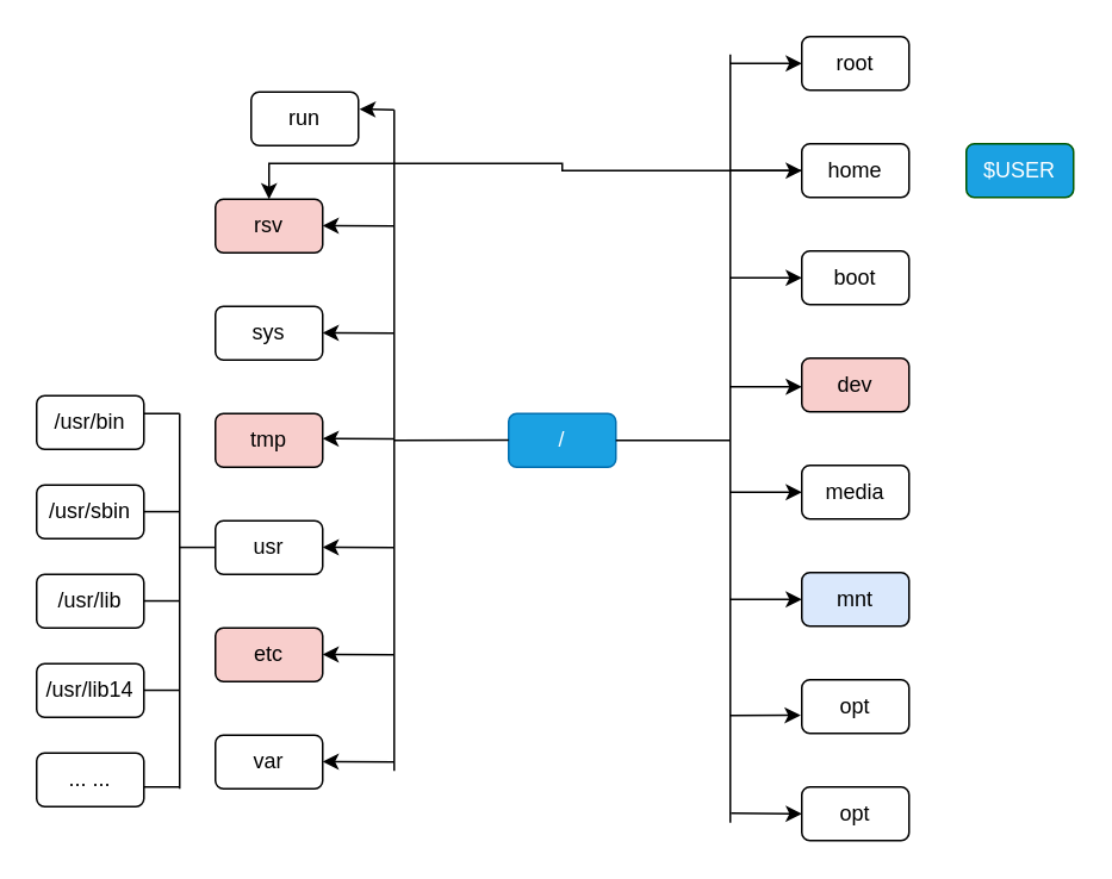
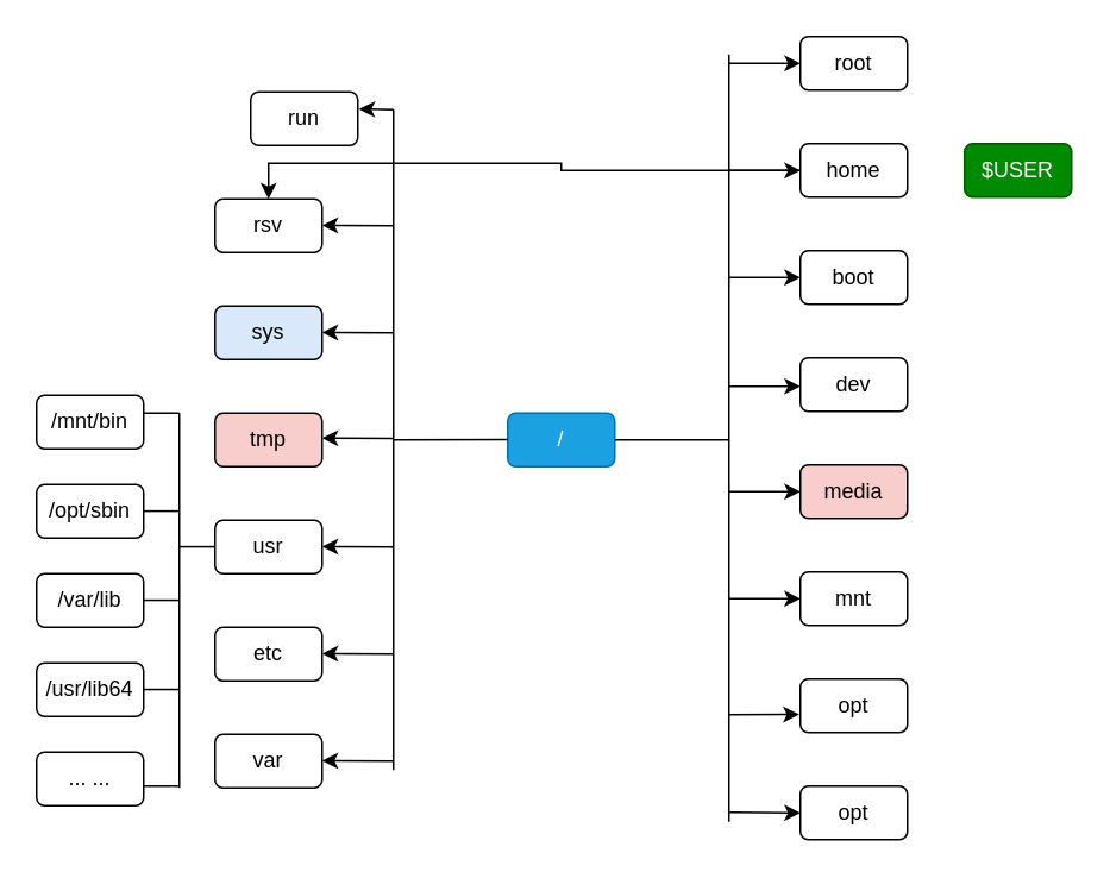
  <mxCell id="0" />
  <mxCell id="1" parent="0" />
  <mxCell id="2" value="/" style="rounded=1;whiteSpace=wrap;html=1;fillColor=#1ba1e2;fontColor=#ffffff;strokeColor=#006EAF;" vertex="1" parent="1"><mxGeometry x="284" y="231" width="60" height="30" as="geometry" /></mxCell>
  <mxCell id="3" value="run" style="rounded=1;whiteSpace=wrap;html=1;" vertex="1" parent="1"><mxGeometry x="140" y="51" width="60" height="30" as="geometry" /></mxCell>
- <mxCell id="4" value="rsv" style="rounded=1;whiteSpace=wrap;html=1;fillColor=#f8cecc;" vertex="1" parent="1"><mxGeometry x="120" y="111" width="60" height="30" as="geometry" /></mxCell>
- <mxCell id="5" value="sys" style="rounded=1;whiteSpace=wrap;html=1;" vertex="1" parent="1"><mxGeometry x="120" y="171" width="60" height="30" as="geometry" /></mxCell>
+ <mxCell id="4" value="rsv" style="rounded=1;whiteSpace=wrap;html=1;" vertex="1" parent="1"><mxGeometry x="120" y="111" width="60" height="30" as="geometry" /></mxCell>
+ <mxCell id="5" value="sys" style="rounded=1;whiteSpace=wrap;html=1;fillColor=#dae8fc;" vertex="1" parent="1"><mxGeometry x="120" y="171" width="60" height="30" as="geometry" /></mxCell>
  <mxCell id="6" value="tmp" style="rounded=1;whiteSpace=wrap;html=1;fillColor=#f8cecc;" vertex="1" parent="1"><mxGeometry x="120" y="231" width="60" height="30" as="geometry" /></mxCell>
  <mxCell id="7" value="usr" style="rounded=1;whiteSpace=wrap;html=1;" vertex="1" parent="1"><mxGeometry x="120" y="291" width="60" height="30" as="geometry" /></mxCell>
- <mxCell id="8" value="etc" style="rounded=1;whiteSpace=wrap;html=1;fillColor=#f8cecc;" vertex="1" parent="1"><mxGeometry x="120" y="351" width="60" height="30" as="geometry" /></mxCell>
+ <mxCell id="8" value="etc" style="rounded=1;whiteSpace=wrap;html=1;" vertex="1" parent="1"><mxGeometry x="120" y="351" width="60" height="30" as="geometry" /></mxCell>
  <mxCell id="9" value="var" style="rounded=1;whiteSpace=wrap;html=1;" vertex="1" parent="1"><mxGeometry x="120" y="411" width="60" height="30" as="geometry" /></mxCell>
  <mxCell id="10" value="" style="endArrow=none;html=1;rounded=0;" edge="1" parent="1"><mxGeometry width="50" height="50" relative="1" as="geometry"><mxPoint x="220" y="246" as="sourcePoint" /><mxPoint x="284" y="245.81" as="targetPoint" /></mxGeometry></mxCell>
  <mxCell id="11" value="" style="endArrow=none;html=1;rounded=0;" edge="1" parent="1"><mxGeometry width="50" height="50" relative="1" as="geometry"><mxPoint x="220" y="431" as="sourcePoint" /><mxPoint x="220" y="61" as="targetPoint" /></mxGeometry></mxCell>
  <mxCell id="12" value="" style="endArrow=classic;html=1;rounded=0;" edge="1" parent="1"><mxGeometry width="50" height="50" relative="1" as="geometry"><mxPoint x="220" y="426" as="sourcePoint" /><mxPoint x="180" y="425.81" as="targetPoint" /></mxGeometry></mxCell>
  <mxCell id="13" value="" style="endArrow=classic;html=1;rounded=0;" edge="1" parent="1"><mxGeometry width="50" height="50" relative="1" as="geometry"><mxPoint x="220" y="365.95" as="sourcePoint" /><mxPoint x="180" y="365.76" as="targetPoint" /></mxGeometry></mxCell>
  <mxCell id="14" value="" style="endArrow=classic;html=1;rounded=0;" edge="1" parent="1"><mxGeometry width="50" height="50" relative="1" as="geometry"><mxPoint x="220" y="305.95" as="sourcePoint" /><mxPoint x="180" y="305.76" as="targetPoint" /></mxGeometry></mxCell>
  <mxCell id="15" value="" style="endArrow=classic;html=1;rounded=0;" edge="1" parent="1"><mxGeometry width="50" height="50" relative="1" as="geometry"><mxPoint x="220" y="245.19" as="sourcePoint" /><mxPoint x="180" y="245" as="targetPoint" /></mxGeometry></mxCell>
  <mxCell id="16" value="" style="endArrow=classic;html=1;rounded=0;" edge="1" parent="1"><mxGeometry width="50" height="50" relative="1" as="geometry"><mxPoint x="220" y="125.99" as="sourcePoint" /><mxPoint x="180" y="125.8" as="targetPoint" /></mxGeometry></mxCell>
  <mxCell id="17" value="" style="endArrow=classic;html=1;rounded=0;" edge="1" parent="1"><mxGeometry width="50" height="50" relative="1" as="geometry"><mxPoint x="220" y="185.99" as="sourcePoint" /><mxPoint x="180" y="185.8" as="targetPoint" /></mxGeometry></mxCell>
  <mxCell id="18" value="" style="endArrow=classic;html=1;rounded=0;entryX=1.01;entryY=0.32;entryDx=0;entryDy=0;entryPerimeter=0;" edge="1" parent="1" target="3"><mxGeometry width="50" height="50" relative="1" as="geometry"><mxPoint x="220" y="61" as="sourcePoint" /><mxPoint x="180" y="51" as="targetPoint" /></mxGeometry></mxCell>
  <mxCell id="19" value="" style="endArrow=none;html=1;rounded=0;" edge="1" parent="1"><mxGeometry width="50" height="50" relative="1" as="geometry"><mxPoint x="408" y="246" as="sourcePoint" /><mxPoint x="344" y="246" as="targetPoint" /></mxGeometry></mxCell>
  <mxCell id="20" value="" style="endArrow=none;html=1;rounded=0;" edge="1" parent="1"><mxGeometry width="50" height="50" relative="1" as="geometry"><mxPoint x="408" y="30" as="sourcePoint" /><mxPoint x="408" y="460" as="targetPoint" /></mxGeometry></mxCell>
  <mxCell id="21" value="" style="endArrow=classic;html=1;rounded=0;" edge="1" parent="1"><mxGeometry width="50" height="50" relative="1" as="geometry"><mxPoint x="408" y="35" as="sourcePoint" /><mxPoint x="448" y="35" as="targetPoint" /></mxGeometry></mxCell>
  <mxCell id="22" value="" style="endArrow=classic;html=1;rounded=0;" edge="1" parent="1"><mxGeometry width="50" height="50" relative="1" as="geometry"><mxPoint x="408" y="95" as="sourcePoint" /><mxPoint x="448" y="95" as="targetPoint" /></mxGeometry></mxCell>
  <mxCell id="23" value="" style="endArrow=classic;html=1;rounded=0;" edge="1" parent="1"><mxGeometry width="50" height="50" relative="1" as="geometry"><mxPoint x="408" y="155" as="sourcePoint" /><mxPoint x="448" y="155" as="targetPoint" /></mxGeometry></mxCell>
  <mxCell id="24" value="" style="endArrow=classic;html=1;rounded=0;" edge="1" parent="1"><mxGeometry width="50" height="50" relative="1" as="geometry"><mxPoint x="408" y="216" as="sourcePoint" /><mxPoint x="448" y="216" as="targetPoint" /></mxGeometry></mxCell>
  <mxCell id="25" value="" style="endArrow=classic;html=1;rounded=0;" edge="1" parent="1"><mxGeometry width="50" height="50" relative="1" as="geometry"><mxPoint x="408" y="335" as="sourcePoint" /><mxPoint x="448" y="335" as="targetPoint" /></mxGeometry></mxCell>
  <mxCell id="26" value="" style="endArrow=classic;html=1;rounded=0;" edge="1" parent="1"><mxGeometry width="50" height="50" relative="1" as="geometry"><mxPoint x="408" y="275" as="sourcePoint" /><mxPoint x="448" y="275" as="targetPoint" /></mxGeometry></mxCell>
  <mxCell id="27" value="" style="endArrow=classic;html=1;rounded=0;entryX=-0.01;entryY=0.663;entryDx=0;entryDy=0;entryPerimeter=0;" edge="1" parent="1" target="35"><mxGeometry width="50" height="50" relative="1" as="geometry"><mxPoint x="408" y="400" as="sourcePoint" /><mxPoint x="440" y="400" as="targetPoint" /></mxGeometry></mxCell>
  <mxCell id="28" value="root" style="rounded=1;whiteSpace=wrap;html=1;rotation=-360;" vertex="1" parent="1"><mxGeometry x="448" y="20" width="60" height="30" as="geometry" /></mxCell>
  <mxCell id="29" value="" style="edgeStyle=orthogonalEdgeStyle;rounded=0;orthogonalLoop=1;jettySize=auto;html=1;" edge="1" parent="1" source="30" target="4"><mxGeometry relative="1" as="geometry" /></mxCell>
  <mxCell id="30" value="home" style="rounded=1;whiteSpace=wrap;html=1;rotation=-360;" vertex="1" parent="1"><mxGeometry x="448" y="80" width="60" height="30" as="geometry" /></mxCell>
  <mxCell id="31" value="boot" style="rounded=1;whiteSpace=wrap;html=1;rotation=-360;" vertex="1" parent="1"><mxGeometry x="448" y="140" width="60" height="30" as="geometry" /></mxCell>
- <mxCell id="32" value="dev" style="rounded=1;whiteSpace=wrap;html=1;rotation=-360;fillColor=#f8cecc;" vertex="1" parent="1"><mxGeometry x="448" y="200" width="60" height="30" as="geometry" /></mxCell>
- <mxCell id="33" value="media" style="rounded=1;whiteSpace=wrap;html=1;rotation=-360;" vertex="1" parent="1"><mxGeometry x="448" y="260" width="60" height="30" as="geometry" /></mxCell>
- <mxCell id="34" value="mnt" style="rounded=1;whiteSpace=wrap;html=1;rotation=-360;fillColor=#dae8fc;" vertex="1" parent="1"><mxGeometry x="448" y="320" width="60" height="30" as="geometry" /></mxCell>
+ <mxCell id="32" value="dev" style="rounded=1;whiteSpace=wrap;html=1;rotation=-360;" vertex="1" parent="1"><mxGeometry x="448" y="200" width="60" height="30" as="geometry" /></mxCell>
+ <mxCell id="33" value="media" style="rounded=1;whiteSpace=wrap;html=1;rotation=-360;fillColor=#f8cecc;" vertex="1" parent="1"><mxGeometry x="448" y="260" width="60" height="30" as="geometry" /></mxCell>
+ <mxCell id="34" value="mnt" style="rounded=1;whiteSpace=wrap;html=1;rotation=-360;" vertex="1" parent="1"><mxGeometry x="448" y="320" width="60" height="30" as="geometry" /></mxCell>
  <mxCell id="35" value="opt" style="rounded=1;whiteSpace=wrap;html=1;rotation=-360;" vertex="1" parent="1"><mxGeometry x="448" y="380" width="60" height="30" as="geometry" /></mxCell>
  <mxCell id="36" value="opt" style="rounded=1;whiteSpace=wrap;html=1;rotation=-360;" vertex="1" parent="1"><mxGeometry x="448" y="440" width="60" height="30" as="geometry" /></mxCell>
  <mxCell id="37" value="" style="endArrow=classic;html=1;rounded=0;entryX=-0.007;entryY=0.68;entryDx=0;entryDy=0;entryPerimeter=0;" edge="1" parent="1"><mxGeometry width="50" height="50" relative="1" as="geometry"><mxPoint x="408.42" y="454.66" as="sourcePoint" /><mxPoint x="448" y="455.06" as="targetPoint" /></mxGeometry></mxCell>
- <mxCell id="38" value="$USER" style="rounded=1;whiteSpace=wrap;html=1;rotation=-360;fillColor=#1ba1e2;fontColor=#ffffff;strokeColor=#005700;" vertex="1" parent="1"><mxGeometry x="540" y="80" width="60" height="30" as="geometry" /></mxCell>
- <mxCell id="39" value="/usr/bin" style="rounded=1;whiteSpace=wrap;html=1;" vertex="1" parent="1"><mxGeometry x="20" y="221" width="60" height="30" as="geometry" /></mxCell>
- <mxCell id="40" value="/usr/sbin" style="rounded=1;whiteSpace=wrap;html=1;" vertex="1" parent="1"><mxGeometry x="20" y="271" width="60" height="30" as="geometry" /></mxCell>
- <mxCell id="41" value="/usr/lib" style="rounded=1;whiteSpace=wrap;html=1;" vertex="1" parent="1"><mxGeometry x="20" y="321" width="60" height="30" as="geometry" /></mxCell>
- <mxCell id="42" value="/usr/lib14" style="rounded=1;whiteSpace=wrap;html=1;" vertex="1" parent="1"><mxGeometry x="20" y="371" width="60" height="30" as="geometry" /></mxCell>
+ <mxCell id="38" value="$USER" style="rounded=1;whiteSpace=wrap;html=1;rotation=-360;fillColor=#008a00;fontColor=#ffffff;strokeColor=#005700;" vertex="1" parent="1"><mxGeometry x="540" y="80" width="60" height="30" as="geometry" /></mxCell>
+ <mxCell id="39" value="/mnt/bin" style="rounded=1;whiteSpace=wrap;html=1;" vertex="1" parent="1"><mxGeometry x="20" y="221" width="60" height="30" as="geometry" /></mxCell>
+ <mxCell id="40" value="/opt/sbin" style="rounded=1;whiteSpace=wrap;html=1;" vertex="1" parent="1"><mxGeometry x="20" y="271" width="60" height="30" as="geometry" /></mxCell>
+ <mxCell id="41" value="/var/lib" style="rounded=1;whiteSpace=wrap;html=1;" vertex="1" parent="1"><mxGeometry x="20" y="321" width="60" height="30" as="geometry" /></mxCell>
+ <mxCell id="42" value="/usr/lib64" style="rounded=1;whiteSpace=wrap;html=1;" vertex="1" parent="1"><mxGeometry x="20" y="371" width="60" height="30" as="geometry" /></mxCell>
  <mxCell id="43" value="... ..." style="rounded=1;whiteSpace=wrap;html=1;" vertex="1" parent="1"><mxGeometry x="20" y="421" width="60" height="30" as="geometry" /></mxCell>
  <mxCell id="44" value="" style="endArrow=none;html=1;rounded=0;" edge="1" parent="1"><mxGeometry width="50" height="50" relative="1" as="geometry"><mxPoint x="100" y="305.9" as="sourcePoint" /><mxPoint x="120" y="305.9" as="targetPoint" /></mxGeometry></mxCell>
  <mxCell id="45" value="" style="endArrow=none;html=1;rounded=0;" edge="1" parent="1"><mxGeometry width="50" height="50" relative="1" as="geometry"><mxPoint x="100" y="441" as="sourcePoint" /><mxPoint x="100" y="231" as="targetPoint" /></mxGeometry></mxCell>
  <mxCell id="46" value="" style="endArrow=none;html=1;rounded=0;" edge="1" parent="1"><mxGeometry width="50" height="50" relative="1" as="geometry"><mxPoint x="80" y="231" as="sourcePoint" /><mxPoint x="100" y="231" as="targetPoint" /></mxGeometry></mxCell>
  <mxCell id="47" value="" style="endArrow=none;html=1;rounded=0;" edge="1" parent="1"><mxGeometry width="50" height="50" relative="1" as="geometry"><mxPoint x="80" y="285.9" as="sourcePoint" /><mxPoint x="100" y="285.9" as="targetPoint" /></mxGeometry></mxCell>
  <mxCell id="48" value="" style="endArrow=none;html=1;rounded=0;" edge="1" parent="1"><mxGeometry width="50" height="50" relative="1" as="geometry"><mxPoint x="80" y="335.86" as="sourcePoint" /><mxPoint x="100" y="335.86" as="targetPoint" /></mxGeometry></mxCell>
  <mxCell id="49" value="" style="endArrow=none;html=1;rounded=0;" edge="1" parent="1"><mxGeometry width="50" height="50" relative="1" as="geometry"><mxPoint x="80" y="385.86" as="sourcePoint" /><mxPoint x="100" y="385.86" as="targetPoint" /></mxGeometry></mxCell>
  <mxCell id="50" value="" style="endArrow=none;html=1;rounded=0;" edge="1" parent="1"><mxGeometry width="50" height="50" relative="1" as="geometry"><mxPoint x="80" y="440" as="sourcePoint" /><mxPoint x="100" y="440" as="targetPoint" /></mxGeometry></mxCell>
